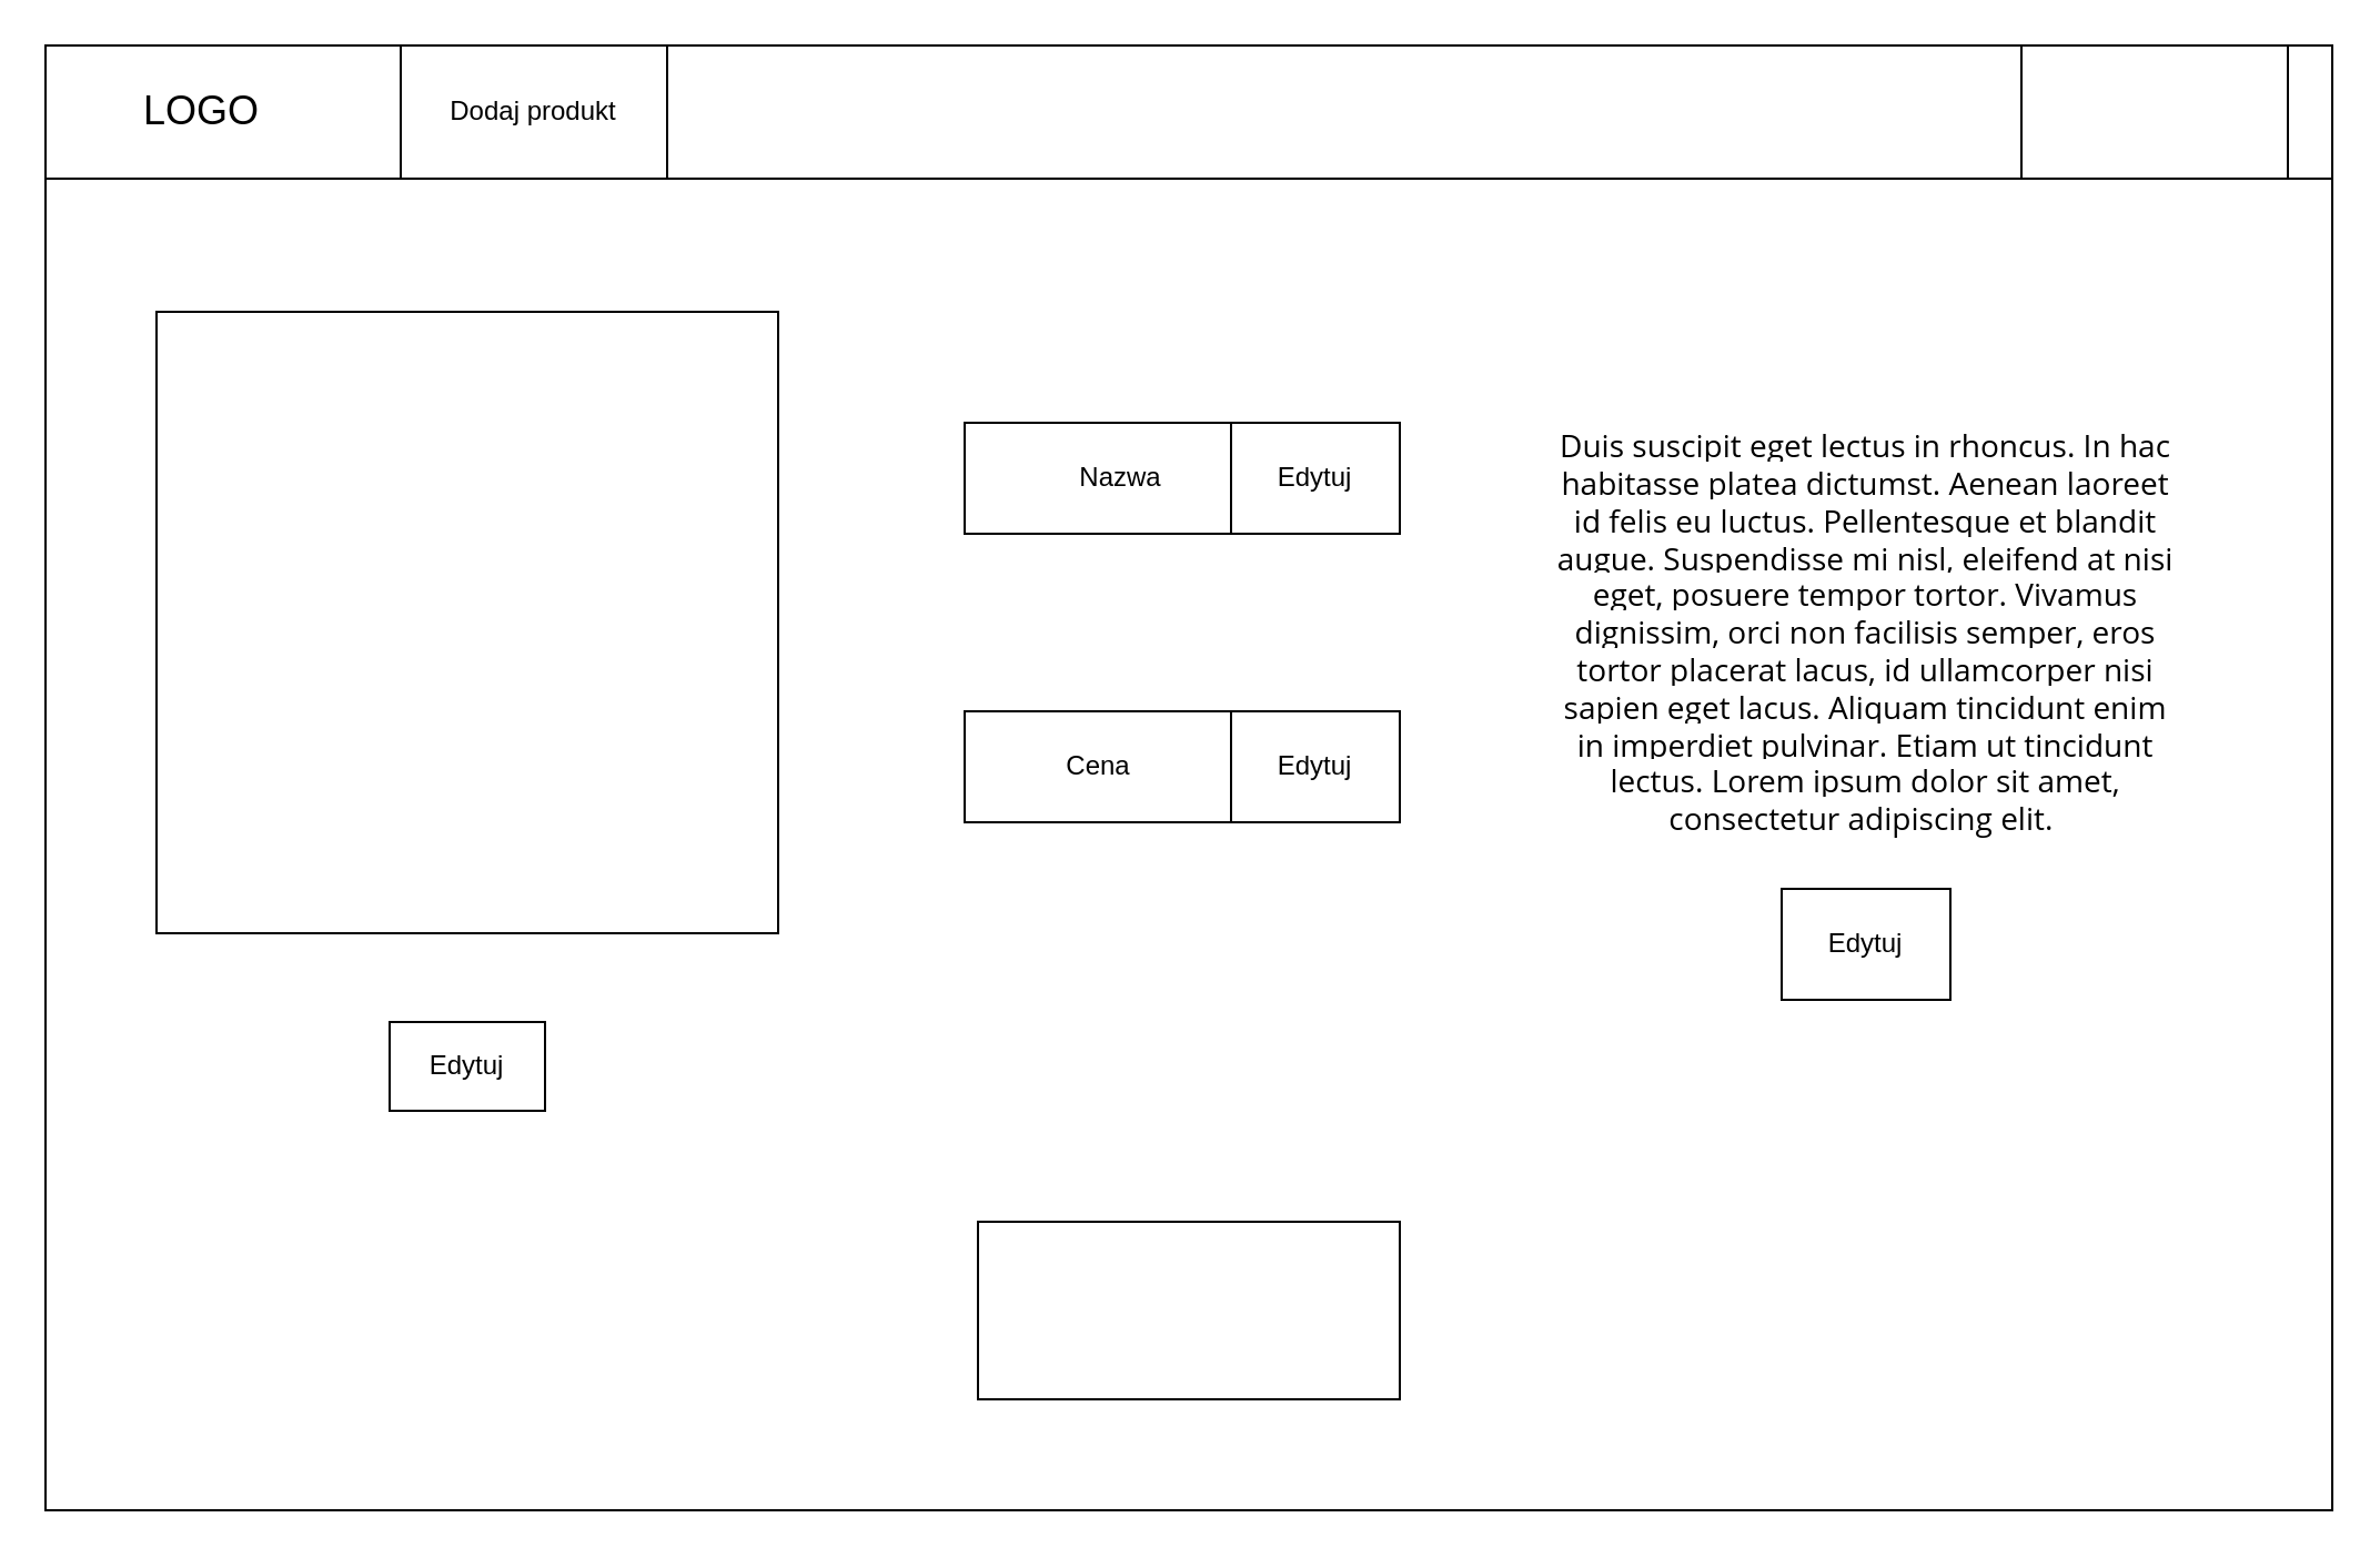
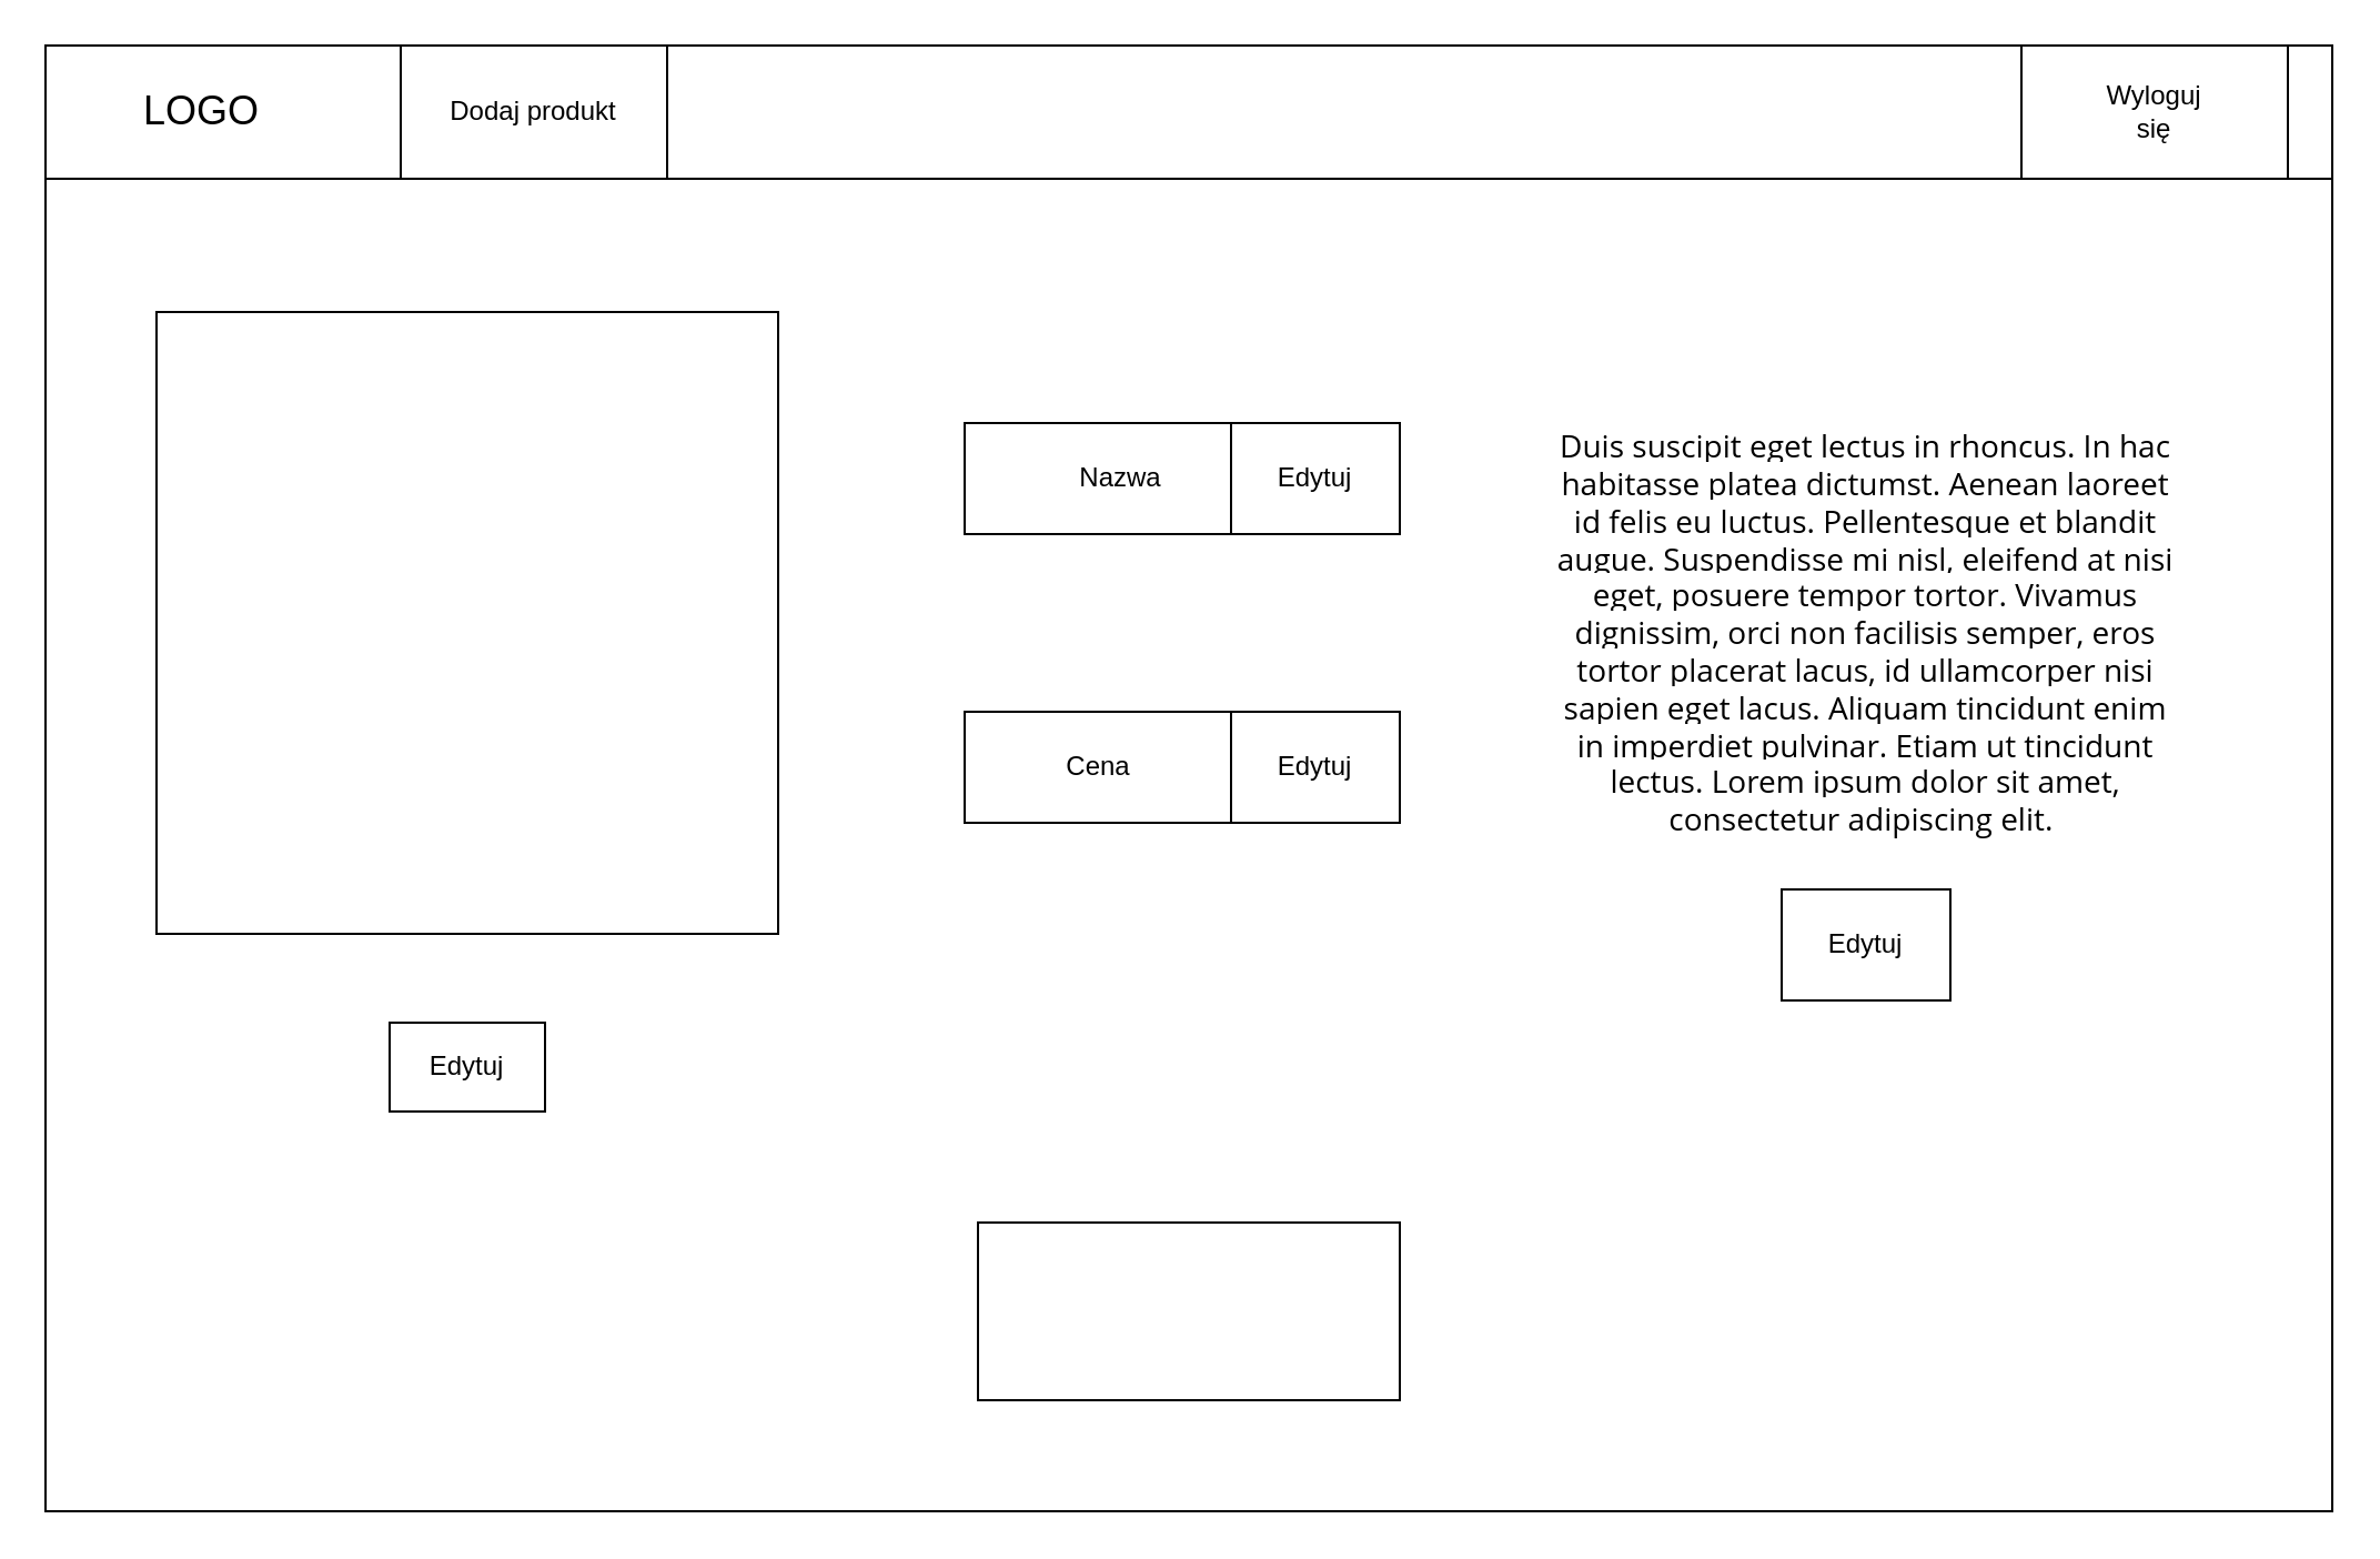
  <mxCell id="0" />
  <mxCell id="1" parent="0" />
  <mxCell id="2" value="" style="rounded=0;whiteSpace=wrap;html=1;" vertex="1" parent="1"><mxGeometry y="20" width="1030" height="60" as="geometry" x="20" /></mxCell>
  <mxCell id="3" value="" style="rounded=0;whiteSpace=wrap;html=1;" vertex="1" parent="1"><mxGeometry x="180" y="20" width="120" height="60" as="geometry" /></mxCell>
  <mxCell id="4" value="" style="rounded=0;whiteSpace=wrap;html=1;" vertex="1" parent="1"><mxGeometry x="910" y="20" width="120" height="60" as="geometry" /></mxCell>
+ <mxCell id="5" value="Wyloguj się" style="text;html=1;align=center;verticalAlign=middle;whiteSpace=wrap;rounded=0;" vertex="1" parent="1"><mxGeometry x="940" y="35" width="60" height="30" as="geometry" /></mxCell>
  <mxCell id="6" value="" style="rounded=0;whiteSpace=wrap;html=1;" vertex="1" parent="1"><mxGeometry y="80" width="1030" height="600" as="geometry" x="20" /></mxCell>
  <mxCell id="7" value="&lt;font style=&quot;font-size: 18px;&quot;&gt;LOGO&lt;/font&gt;" style="text;html=1;align=center;verticalAlign=middle;resizable=0;points=[];autosize=1;strokeColor=none;fillColor=none;" vertex="1" parent="1"><mxGeometry x="50" y="30" width="80" height="40" as="geometry" /></mxCell>
  <mxCell id="8" value="" style="whiteSpace=wrap;html=1;aspect=fixed;" vertex="1" parent="1"><mxGeometry x="70" y="140" width="280" height="280" as="geometry" /></mxCell>
  <mxCell id="9" value="&lt;span style=&quot;font-family: &amp;quot;Open Sans&amp;quot;, Arial, sans-serif; font-size: 14px; text-align: justify; background-color: rgb(255, 255, 255);&quot;&gt;Duis suscipit eget lectus in rhoncus. In hac habitasse platea dictumst. Aenean laoreet id felis eu luctus. Pellentesque et blandit augue. Suspendisse mi nisl, eleifend at nisi eget, posuere tempor tortor. Vivamus dignissim, orci non facilisis semper, eros tortor placerat lacus, id ullamcorper nisi sapien eget lacus. Aliquam tincidunt enim in imperdiet pulvinar. Etiam ut tincidunt lectus. Lorem ipsum dolor sit amet, consectetur adipiscing elit.&amp;nbsp;&lt;/span&gt;" style="text;html=1;align=center;verticalAlign=middle;whiteSpace=wrap;rounded=0;" vertex="1" parent="1"><mxGeometry x="700" y="195" width="280" height="180" as="geometry" /></mxCell>
  <mxCell id="10" value="" style="rounded=0;whiteSpace=wrap;html=1;" vertex="1" parent="1"><mxGeometry x="434" y="320" width="120" height="50" as="geometry" /></mxCell>
  <mxCell id="11" value="Cena" style="text;html=1;align=center;verticalAlign=middle;resizable=0;points=[];autosize=1;strokeColor=none;fillColor=none;" vertex="1" parent="1"><mxGeometry x="469" y="330" width="50" height="30" as="geometry" /></mxCell>
  <mxCell id="12" value="Dodaj produkt" style="text;html=1;align=center;verticalAlign=middle;whiteSpace=wrap;rounded=0;" vertex="1" parent="1"><mxGeometry x="190" y="35" width="100" height="30" as="geometry" /></mxCell>
  <mxCell id="13" value="" style="rounded=0;whiteSpace=wrap;html=1;" vertex="1" parent="1"><mxGeometry x="175" y="460" width="70" height="40" as="geometry" /></mxCell>
  <mxCell id="14" value="Edytuj" style="text;html=1;align=center;verticalAlign=middle;whiteSpace=wrap;rounded=0;" vertex="1" parent="1"><mxGeometry x="180" y="465" width="60" height="30" as="geometry" /></mxCell>
  <mxCell id="15" value="" style="rounded=0;whiteSpace=wrap;html=1;" vertex="1" parent="1"><mxGeometry x="554" y="320" width="76" height="50" as="geometry" /></mxCell>
  <mxCell id="16" value="Edytuj" style="text;html=1;align=center;verticalAlign=middle;whiteSpace=wrap;rounded=0;" vertex="1" parent="1"><mxGeometry x="562" y="330" width="60" height="30" as="geometry" /></mxCell>
  <mxCell id="17" value="" style="rounded=0;whiteSpace=wrap;html=1;" vertex="1" parent="1"><mxGeometry x="434" y="190" width="120" height="50" as="geometry" /></mxCell>
  <mxCell id="18" value="Nazwa" style="text;html=1;align=center;verticalAlign=middle;resizable=0;points=[];autosize=1;strokeColor=none;fillColor=none;" vertex="1" parent="1"><mxGeometry x="474" y="200" width="60" height="30" as="geometry" /></mxCell>
  <mxCell id="19" value="" style="rounded=0;whiteSpace=wrap;html=1;" vertex="1" parent="1"><mxGeometry x="554" y="190" width="76" height="50" as="geometry" /></mxCell>
  <mxCell id="20" value="Edytuj" style="text;html=1;align=center;verticalAlign=middle;whiteSpace=wrap;rounded=0;" vertex="1" parent="1"><mxGeometry x="562" y="200" width="60" height="30" as="geometry" /></mxCell>
  <mxCell id="21" value="" style="rounded=0;whiteSpace=wrap;html=1;" vertex="1" parent="1"><mxGeometry x="802" y="400" width="76" height="50" as="geometry" /></mxCell>
  <mxCell id="22" value="Edytuj" style="text;html=1;align=center;verticalAlign=middle;whiteSpace=wrap;rounded=0;" vertex="1" parent="1"><mxGeometry x="810" y="410" width="60" height="30" as="geometry" /></mxCell>
  <mxCell id="23" value="" style="rounded=0;whiteSpace=wrap;html=1;" vertex="1" parent="1"><mxGeometry x="440" y="550" width="190" height="80" as="geometry" /></mxCell>
